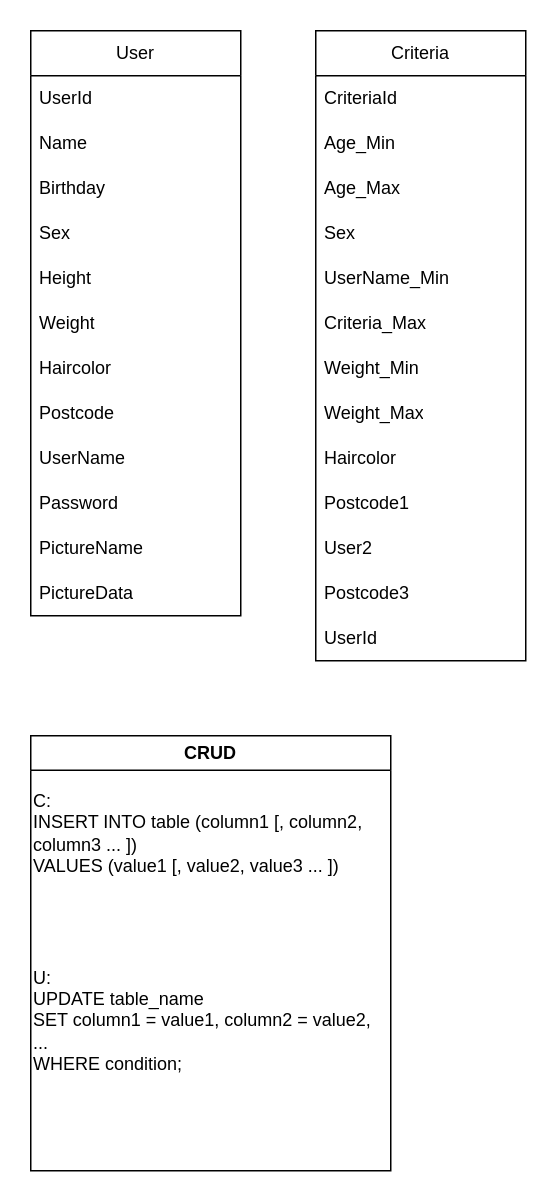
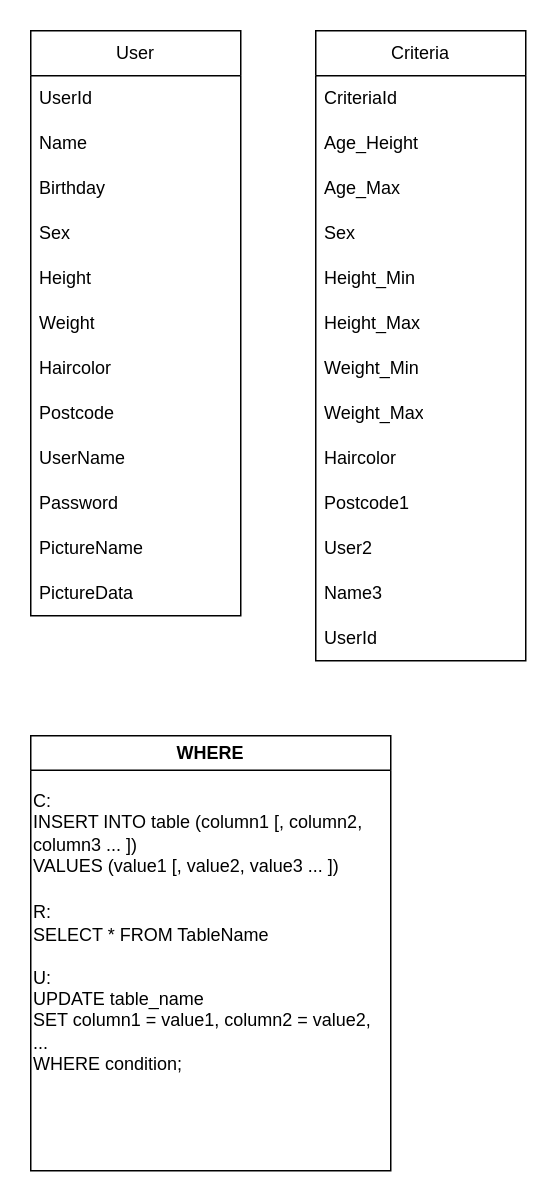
  <mxCell id="0" />
  <mxCell id="1" parent="0" />
  <mxCell id="2" value="Criteria" style="swimlane;fontStyle=0;childLayout=stackLayout;horizontal=1;startSize=30;horizontalStack=0;resizeParent=1;resizeParentMax=0;resizeLast=0;collapsible=1;marginBottom=0;whiteSpace=wrap;html=1;" parent="1" vertex="1"><mxGeometry x="210" y="20" width="140" height="420" as="geometry" /></mxCell>
  <mxCell id="3" value="CriteriaId" style="text;strokeColor=none;fillColor=none;align=left;verticalAlign=middle;spacingLeft=4;spacingRight=4;overflow=hidden;points=[[0,0.5],[1,0.5]];portConstraint=eastwest;rotatable=0;whiteSpace=wrap;html=1;" parent="2" vertex="1"><mxGeometry y="30" width="140" height="30" as="geometry" /></mxCell>
- <mxCell id="4" value="Age_Min" style="text;strokeColor=none;fillColor=none;align=left;verticalAlign=middle;spacingLeft=4;spacingRight=4;overflow=hidden;points=[[0,0.5],[1,0.5]];portConstraint=eastwest;rotatable=0;whiteSpace=wrap;html=1;" parent="2" vertex="1"><mxGeometry y="60" width="140" height="30" as="geometry" /></mxCell>
+ <mxCell id="4" value="Age_Height" style="text;strokeColor=none;fillColor=none;align=left;verticalAlign=middle;spacingLeft=4;spacingRight=4;overflow=hidden;points=[[0,0.5],[1,0.5]];portConstraint=eastwest;rotatable=0;whiteSpace=wrap;html=1;" parent="2" vertex="1"><mxGeometry y="60" width="140" height="30" as="geometry" /></mxCell>
  <mxCell id="5" value="Age_Max" style="text;strokeColor=none;fillColor=none;align=left;verticalAlign=middle;spacingLeft=4;spacingRight=4;overflow=hidden;points=[[0,0.5],[1,0.5]];portConstraint=eastwest;rotatable=0;whiteSpace=wrap;html=1;" parent="2" vertex="1"><mxGeometry y="90" width="140" height="30" as="geometry" /></mxCell>
  <mxCell id="6" value="Sex" style="text;strokeColor=none;fillColor=none;align=left;verticalAlign=middle;spacingLeft=4;spacingRight=4;overflow=hidden;points=[[0,0.5],[1,0.5]];portConstraint=eastwest;rotatable=0;whiteSpace=wrap;html=1;" parent="2" vertex="1"><mxGeometry y="120" width="140" height="30" as="geometry" /></mxCell>
- <mxCell id="7" value="UserName_Min" style="text;strokeColor=none;fillColor=none;align=left;verticalAlign=middle;spacingLeft=4;spacingRight=4;overflow=hidden;points=[[0,0.5],[1,0.5]];portConstraint=eastwest;rotatable=0;whiteSpace=wrap;html=1;" parent="2" vertex="1"><mxGeometry y="150" width="140" height="30" as="geometry" /></mxCell>
- <mxCell id="8" value="Criteria_Max" style="text;strokeColor=none;fillColor=none;align=left;verticalAlign=middle;spacingLeft=4;spacingRight=4;overflow=hidden;points=[[0,0.5],[1,0.5]];portConstraint=eastwest;rotatable=0;whiteSpace=wrap;html=1;" parent="2" vertex="1"><mxGeometry y="180" width="140" height="30" as="geometry" /></mxCell>
+ <mxCell id="7" value="Height_Min" style="text;strokeColor=none;fillColor=none;align=left;verticalAlign=middle;spacingLeft=4;spacingRight=4;overflow=hidden;points=[[0,0.5],[1,0.5]];portConstraint=eastwest;rotatable=0;whiteSpace=wrap;html=1;" parent="2" vertex="1"><mxGeometry y="150" width="140" height="30" as="geometry" /></mxCell>
+ <mxCell id="8" value="Height_Max" style="text;strokeColor=none;fillColor=none;align=left;verticalAlign=middle;spacingLeft=4;spacingRight=4;overflow=hidden;points=[[0,0.5],[1,0.5]];portConstraint=eastwest;rotatable=0;whiteSpace=wrap;html=1;" parent="2" vertex="1"><mxGeometry y="180" width="140" height="30" as="geometry" /></mxCell>
  <mxCell id="9" value="Weight_Min" style="text;strokeColor=none;fillColor=none;align=left;verticalAlign=middle;spacingLeft=4;spacingRight=4;overflow=hidden;points=[[0,0.5],[1,0.5]];portConstraint=eastwest;rotatable=0;whiteSpace=wrap;html=1;" parent="2" vertex="1"><mxGeometry y="210" width="140" height="30" as="geometry" /></mxCell>
  <mxCell id="10" value="Weight_Max" style="text;strokeColor=none;fillColor=none;align=left;verticalAlign=middle;spacingLeft=4;spacingRight=4;overflow=hidden;points=[[0,0.5],[1,0.5]];portConstraint=eastwest;rotatable=0;whiteSpace=wrap;html=1;" parent="2" vertex="1"><mxGeometry y="240" width="140" height="30" as="geometry" /></mxCell>
  <mxCell id="11" value="Haircolor" style="text;strokeColor=none;fillColor=none;align=left;verticalAlign=middle;spacingLeft=4;spacingRight=4;overflow=hidden;points=[[0,0.5],[1,0.5]];portConstraint=eastwest;rotatable=0;whiteSpace=wrap;html=1;" parent="2" vertex="1"><mxGeometry y="270" width="140" height="30" as="geometry" /></mxCell>
  <mxCell id="12" value="Postcode1" style="text;strokeColor=none;fillColor=none;align=left;verticalAlign=middle;spacingLeft=4;spacingRight=4;overflow=hidden;points=[[0,0.5],[1,0.5]];portConstraint=eastwest;rotatable=0;whiteSpace=wrap;html=1;" parent="2" vertex="1"><mxGeometry y="300" width="140" height="30" as="geometry" /></mxCell>
  <mxCell id="13" value="User2" style="text;strokeColor=none;fillColor=none;align=left;verticalAlign=middle;spacingLeft=4;spacingRight=4;overflow=hidden;points=[[0,0.5],[1,0.5]];portConstraint=eastwest;rotatable=0;whiteSpace=wrap;html=1;" parent="2" vertex="1"><mxGeometry y="330" width="140" height="30" as="geometry" /></mxCell>
- <mxCell id="14" value="Postcode3" style="text;strokeColor=none;fillColor=none;align=left;verticalAlign=middle;spacingLeft=4;spacingRight=4;overflow=hidden;points=[[0,0.5],[1,0.5]];portConstraint=eastwest;rotatable=0;whiteSpace=wrap;html=1;" parent="2" vertex="1"><mxGeometry y="360" width="140" height="30" as="geometry" /></mxCell>
+ <mxCell id="14" value="Name3" style="text;strokeColor=none;fillColor=none;align=left;verticalAlign=middle;spacingLeft=4;spacingRight=4;overflow=hidden;points=[[0,0.5],[1,0.5]];portConstraint=eastwest;rotatable=0;whiteSpace=wrap;html=1;" parent="2" vertex="1"><mxGeometry y="360" width="140" height="30" as="geometry" /></mxCell>
  <mxCell id="15" value="UserId" style="text;strokeColor=none;fillColor=none;align=left;verticalAlign=middle;spacingLeft=4;spacingRight=4;overflow=hidden;points=[[0,0.5],[1,0.5]];portConstraint=eastwest;rotatable=0;whiteSpace=wrap;html=1;" parent="2" vertex="1"><mxGeometry y="390" width="140" height="30" as="geometry" /></mxCell>
  <mxCell id="16" value="User" style="swimlane;fontStyle=0;childLayout=stackLayout;horizontal=1;startSize=30;horizontalStack=0;resizeParent=1;resizeParentMax=0;resizeLast=0;collapsible=1;marginBottom=0;whiteSpace=wrap;html=1;" parent="1" vertex="1"><mxGeometry x="20" y="20" width="140" height="390" as="geometry" /></mxCell>
  <mxCell id="17" value="UserId" style="text;strokeColor=none;fillColor=none;align=left;verticalAlign=middle;spacingLeft=4;spacingRight=4;overflow=hidden;points=[[0,0.5],[1,0.5]];portConstraint=eastwest;rotatable=0;whiteSpace=wrap;html=1;" parent="16" vertex="1"><mxGeometry y="30" width="140" height="30" as="geometry" /></mxCell>
  <mxCell id="18" value="Name" style="text;strokeColor=none;fillColor=none;align=left;verticalAlign=middle;spacingLeft=4;spacingRight=4;overflow=hidden;points=[[0,0.5],[1,0.5]];portConstraint=eastwest;rotatable=0;whiteSpace=wrap;html=1;" parent="16" vertex="1"><mxGeometry y="60" width="140" height="30" as="geometry" /></mxCell>
  <mxCell id="19" value="Birthday" style="text;strokeColor=none;fillColor=none;align=left;verticalAlign=middle;spacingLeft=4;spacingRight=4;overflow=hidden;points=[[0,0.5],[1,0.5]];portConstraint=eastwest;rotatable=0;whiteSpace=wrap;html=1;" parent="16" vertex="1"><mxGeometry y="90" width="140" height="30" as="geometry" /></mxCell>
  <mxCell id="20" value="Sex" style="text;strokeColor=none;fillColor=none;align=left;verticalAlign=middle;spacingLeft=4;spacingRight=4;overflow=hidden;points=[[0,0.5],[1,0.5]];portConstraint=eastwest;rotatable=0;whiteSpace=wrap;html=1;" parent="16" vertex="1"><mxGeometry y="120" width="140" height="30" as="geometry" /></mxCell>
  <mxCell id="21" value="Height" style="text;strokeColor=none;fillColor=none;align=left;verticalAlign=middle;spacingLeft=4;spacingRight=4;overflow=hidden;points=[[0,0.5],[1,0.5]];portConstraint=eastwest;rotatable=0;whiteSpace=wrap;html=1;" parent="16" vertex="1"><mxGeometry y="150" width="140" height="30" as="geometry" /></mxCell>
  <mxCell id="22" value="Weight" style="text;strokeColor=none;fillColor=none;align=left;verticalAlign=middle;spacingLeft=4;spacingRight=4;overflow=hidden;points=[[0,0.5],[1,0.5]];portConstraint=eastwest;rotatable=0;whiteSpace=wrap;html=1;" parent="16" vertex="1"><mxGeometry y="180" width="140" height="30" as="geometry" /></mxCell>
  <mxCell id="23" value="Haircolor" style="text;strokeColor=none;fillColor=none;align=left;verticalAlign=middle;spacingLeft=4;spacingRight=4;overflow=hidden;points=[[0,0.5],[1,0.5]];portConstraint=eastwest;rotatable=0;whiteSpace=wrap;html=1;" parent="16" vertex="1"><mxGeometry y="210" width="140" height="30" as="geometry" /></mxCell>
  <mxCell id="24" value="Postcode" style="text;strokeColor=none;fillColor=none;align=left;verticalAlign=middle;spacingLeft=4;spacingRight=4;overflow=hidden;points=[[0,0.5],[1,0.5]];portConstraint=eastwest;rotatable=0;whiteSpace=wrap;html=1;" parent="16" vertex="1"><mxGeometry y="240" width="140" height="30" as="geometry" /></mxCell>
  <mxCell id="25" value="UserName" style="text;strokeColor=none;fillColor=none;align=left;verticalAlign=middle;spacingLeft=4;spacingRight=4;overflow=hidden;points=[[0,0.5],[1,0.5]];portConstraint=eastwest;rotatable=0;whiteSpace=wrap;html=1;" parent="16" vertex="1"><mxGeometry y="270" width="140" height="30" as="geometry" /></mxCell>
  <mxCell id="26" value="Password" style="text;strokeColor=none;fillColor=none;align=left;verticalAlign=middle;spacingLeft=4;spacingRight=4;overflow=hidden;points=[[0,0.5],[1,0.5]];portConstraint=eastwest;rotatable=0;whiteSpace=wrap;html=1;" parent="16" vertex="1"><mxGeometry y="300" width="140" height="30" as="geometry" /></mxCell>
  <mxCell id="27" value="PictureName" style="text;strokeColor=none;fillColor=none;align=left;verticalAlign=middle;spacingLeft=4;spacingRight=4;overflow=hidden;points=[[0,0.5],[1,0.5]];portConstraint=eastwest;rotatable=0;whiteSpace=wrap;html=1;" parent="16" vertex="1"><mxGeometry y="330" width="140" height="30" as="geometry" /></mxCell>
  <mxCell id="28" value="PictureData" style="text;strokeColor=none;fillColor=none;align=left;verticalAlign=middle;spacingLeft=4;spacingRight=4;overflow=hidden;points=[[0,0.5],[1,0.5]];portConstraint=eastwest;rotatable=0;whiteSpace=wrap;html=1;" parent="16" vertex="1"><mxGeometry y="360" width="140" height="30" as="geometry" /></mxCell>
- <mxCell id="29" value="CRUD" style="swimlane;whiteSpace=wrap;html=1;" parent="1" vertex="1"><mxGeometry x="20" y="490" width="240" height="290" as="geometry" /></mxCell>
+ <mxCell id="29" value="WHERE" style="swimlane;whiteSpace=wrap;html=1;" parent="1" vertex="1"><mxGeometry x="20" y="490" width="240" height="290" as="geometry" /></mxCell>
  <mxCell id="30" value="C:&lt;div&gt;INSERT INTO table (column1 [, column2, column3 ... ])&amp;nbsp;&lt;/div&gt;&lt;div&gt;VALUES (value1 [, value2, value3 ... ])&lt;/div&gt;" style="text;html=1;align=left;verticalAlign=middle;whiteSpace=wrap;rounded=0;" parent="29" vertex="1"><mxGeometry y="30" width="240" height="70" as="geometry" /></mxCell>
+ <mxCell id="31" value="R:&lt;div&gt;SELECT * FROM TableName&lt;/div&gt;" style="text;html=1;align=left;verticalAlign=middle;whiteSpace=wrap;rounded=0;" parent="29" vertex="1"><mxGeometry y="110" width="240" height="30" as="geometry" /></mxCell>
  <mxCell id="32" value="U:&lt;div&gt;&lt;div&gt;UPDATE table_name&lt;/div&gt;&lt;div&gt;SET column1 = value1, column2 = value2, ...&lt;/div&gt;&lt;div&gt;WHERE condition;&lt;/div&gt;&lt;/div&gt;" style="text;html=1;align=left;verticalAlign=middle;whiteSpace=wrap;rounded=0;" parent="29" vertex="1"><mxGeometry y="150" width="240" height="80" as="geometry" /></mxCell>
